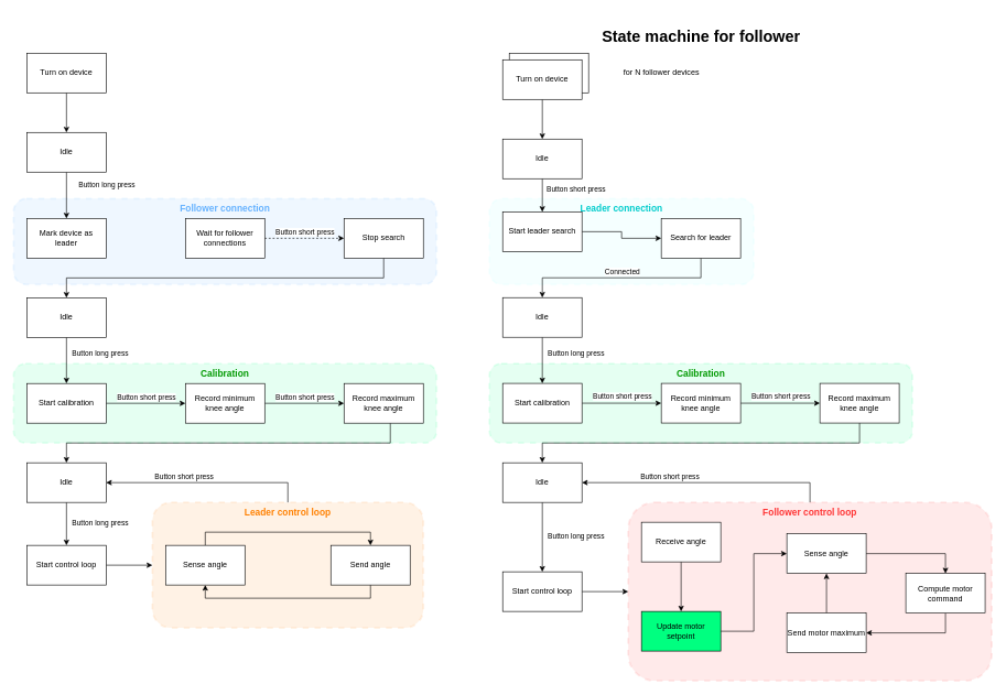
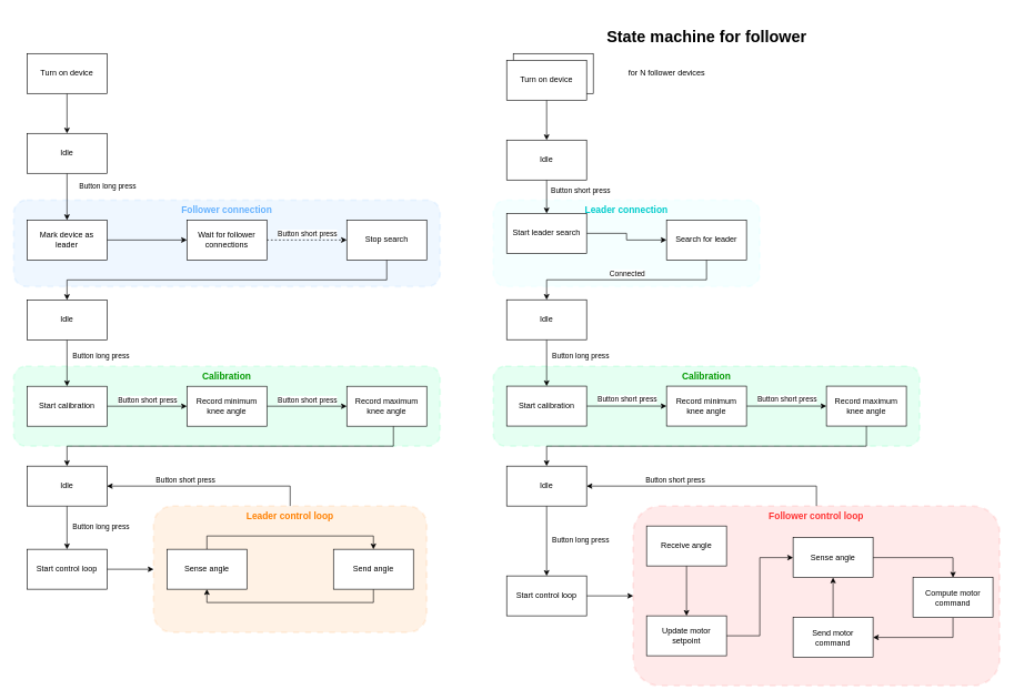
  <mxCell id="0" />
  <mxCell id="1" parent="0" />
  <mxCell id="2" value="Follower control loop" style="rounded=1;whiteSpace=wrap;html=1;fillColor=#FF3333;strokeColor=#FF3333;strokeWidth=3;dashed=1;align=center;verticalAlign=top;fontStyle=1;fontSize=14;fontColor=#FF3333;fillStyle=auto;glass=0;shadow=0;opacity=10;" parent="1" vertex="1"><mxGeometry x="950" y="760" width="550" height="270" as="geometry" /></mxCell>
  <mxCell id="3" value="&lt;font&gt;Leader connection&lt;/font&gt;" style="rounded=1;whiteSpace=wrap;html=1;fillColor=#99FFFF;strokeColor=#99FFFF;strokeWidth=3;dashed=1;align=center;verticalAlign=top;fontStyle=1;fontSize=14;fontColor=#00CCCC;fillStyle=auto;glass=0;shadow=0;opacity=10;" parent="1" vertex="1"><mxGeometry x="740" y="300.19" width="400" height="130" as="geometry" /></mxCell>
  <mxCell id="4" value="&lt;font color=&quot;#009900&quot;&gt;Calibration&lt;/font&gt;" style="rounded=1;whiteSpace=wrap;html=1;fillColor=#00FF80;strokeColor=#00FF80;strokeWidth=3;dashed=1;align=center;verticalAlign=top;fontStyle=1;fontSize=14;fontColor=#00FF80;fillStyle=auto;glass=0;shadow=0;opacity=10;" parent="1" vertex="1"><mxGeometry x="20" y="550" width="640" height="120" as="geometry" /></mxCell>
  <mxCell id="5" value="&lt;font color=&quot;#66b2ff&quot;&gt;Follower connection&lt;/font&gt;" style="rounded=1;whiteSpace=wrap;html=1;fillColor=#66B2FF;strokeColor=#66B2FF;strokeWidth=3;dashed=1;align=center;verticalAlign=top;fontStyle=1;fontSize=14;fontColor=#00FF80;fillStyle=auto;glass=0;shadow=0;opacity=10;" parent="1" vertex="1"><mxGeometry x="20" y="300.19" width="640" height="130" as="geometry" /></mxCell>
  <mxCell id="6" style="edgeStyle=orthogonalEdgeStyle;rounded=0;orthogonalLoop=1;jettySize=auto;html=1;entryX=1;entryY=0.5;entryDx=0;entryDy=0;exitX=0.5;exitY=0;exitDx=0;exitDy=0;" parent="1" source="8" target="37" edge="1"><mxGeometry relative="1" as="geometry"><Array as="points"><mxPoint x="435" y="730" /></Array></mxGeometry></mxCell>
  <mxCell id="7" value="Button short press" style="edgeLabel;html=1;align=center;verticalAlign=middle;resizable=0;points=[];" parent="6" vertex="1" connectable="0"><mxGeometry x="0.566" y="5" relative="1" as="geometry"><mxPoint x="51" y="-15" as="offset" /></mxGeometry></mxCell>
  <mxCell id="8" value="Leader control loop" style="rounded=1;whiteSpace=wrap;html=1;fillColor=#FF8000;strokeColor=#FF8000;strokeWidth=3;dashed=1;align=center;verticalAlign=top;fontStyle=1;fontSize=14;fontColor=#FF8000;fillStyle=auto;glass=0;shadow=0;opacity=10;" parent="1" vertex="1"><mxGeometry x="230" y="760" width="410" height="190" as="geometry" /></mxCell>
  <mxCell id="9" value="for N follower devices" style="text;html=1;align=center;verticalAlign=middle;resizable=0;points=[];autosize=1;strokeColor=none;fillColor=none;" parent="1" vertex="1"><mxGeometry x="930" y="95" width="140" height="30" as="geometry" /></mxCell>
  <mxCell id="10" value="Turn on device" style="rounded=0;whiteSpace=wrap;html=1;" parent="1" vertex="1"><mxGeometry x="770" y="80" width="120" height="60" as="geometry" /></mxCell>
  <mxCell id="11" style="edgeStyle=orthogonalEdgeStyle;rounded=0;orthogonalLoop=1;jettySize=auto;html=1;entryX=0.5;entryY=0;entryDx=0;entryDy=0;" parent="1" source="12" target="48" edge="1"><mxGeometry relative="1" as="geometry" /></mxCell>
  <mxCell id="12" value="Turn on device" style="rounded=0;whiteSpace=wrap;html=1;" parent="1" vertex="1"><mxGeometry x="760" y="90" width="120" height="60" as="geometry" /></mxCell>
  <mxCell id="13" style="edgeStyle=orthogonalEdgeStyle;rounded=0;orthogonalLoop=1;jettySize=auto;html=1;entryX=0.5;entryY=0;entryDx=0;entryDy=0;" parent="1" source="14" target="40" edge="1"><mxGeometry relative="1" as="geometry" /></mxCell>
  <mxCell id="14" value="Turn on device" style="rounded=0;whiteSpace=wrap;html=1;" parent="1" vertex="1"><mxGeometry x="40" y="80" width="120" height="60" as="geometry" /></mxCell>
+ <mxCell id="15" style="edgeStyle=orthogonalEdgeStyle;rounded=0;orthogonalLoop=1;jettySize=auto;html=1;" parent="1" source="16" target="19" edge="1"><mxGeometry relative="1" as="geometry" /></mxCell>
  <mxCell id="16" value="Mark device as&lt;br&gt;leader" style="rounded=0;whiteSpace=wrap;html=1;" parent="1" vertex="1"><mxGeometry x="40" y="330.19" width="120" height="60" as="geometry" /></mxCell>
  <mxCell id="17" style="edgeStyle=orthogonalEdgeStyle;rounded=0;orthogonalLoop=1;jettySize=auto;html=1;entryX=0;entryY=0.5;entryDx=0;entryDy=0;dashed=1;" parent="1" source="19" target="21" edge="1"><mxGeometry relative="1" as="geometry" /></mxCell>
  <mxCell id="18" value="Button short press" style="edgeLabel;html=1;align=center;verticalAlign=middle;resizable=0;points=[];" parent="17" vertex="1" connectable="0"><mxGeometry x="0.253" y="-2" relative="1" as="geometry"><mxPoint x="-15" y="-12" as="offset" /></mxGeometry></mxCell>
  <mxCell id="19" value="Wait for follower connections" style="rounded=0;whiteSpace=wrap;html=1;" parent="1" vertex="1"><mxGeometry x="280" y="330.19" width="120" height="60" as="geometry" /></mxCell>
  <mxCell id="20" style="edgeStyle=orthogonalEdgeStyle;rounded=0;orthogonalLoop=1;jettySize=auto;html=1;exitX=0.5;exitY=1;exitDx=0;exitDy=0;" parent="1" source="21" target="43" edge="1"><mxGeometry relative="1" as="geometry"><Array as="points"><mxPoint x="580" y="420.19" /><mxPoint x="100" y="420.19" /></Array></mxGeometry></mxCell>
  <mxCell id="21" value="Stop search" style="rounded=0;whiteSpace=wrap;html=1;" parent="1" vertex="1"><mxGeometry x="520" y="330.19" width="120" height="60" as="geometry" /></mxCell>
  <mxCell id="22" value="&lt;h1&gt;&lt;b&gt;State machine for follower&lt;/b&gt;&lt;/h1&gt;" style="text;html=1;align=center;verticalAlign=middle;resizable=0;points=[];autosize=1;strokeColor=none;fillColor=none;" parent="1" vertex="1"><mxGeometry x="900" y="20" width="320" height="70" as="geometry" /></mxCell>
  <mxCell id="23" style="edgeStyle=orthogonalEdgeStyle;rounded=0;orthogonalLoop=1;jettySize=auto;html=1;entryX=0.5;entryY=0;entryDx=0;entryDy=0;exitX=0.5;exitY=0;exitDx=0;exitDy=0;" parent="1" source="24" target="26" edge="1"><mxGeometry relative="1" as="geometry"><mxPoint x="580" y="1015" as="targetPoint" /><Array as="points"><mxPoint x="310" y="805" /><mxPoint x="560" y="805" /></Array></mxGeometry></mxCell>
  <mxCell id="24" value="Sense angle" style="rounded=0;whiteSpace=wrap;html=1;" parent="1" vertex="1"><mxGeometry x="250" y="825" width="120" height="60" as="geometry" /></mxCell>
  <mxCell id="25" style="edgeStyle=orthogonalEdgeStyle;rounded=0;orthogonalLoop=1;jettySize=auto;html=1;entryX=0.5;entryY=1;entryDx=0;entryDy=0;exitX=0.5;exitY=1;exitDx=0;exitDy=0;" parent="1" source="26" target="24" edge="1"><mxGeometry relative="1" as="geometry" /></mxCell>
  <mxCell id="26" value="Send angle" style="rounded=0;whiteSpace=wrap;html=1;" parent="1" vertex="1"><mxGeometry x="500" y="825" width="120" height="60" as="geometry" /></mxCell>
  <mxCell id="27" style="edgeStyle=orthogonalEdgeStyle;rounded=0;orthogonalLoop=1;jettySize=auto;html=1;entryX=0;entryY=0.5;entryDx=0;entryDy=0;" parent="1" source="29" target="32" edge="1"><mxGeometry relative="1" as="geometry" /></mxCell>
  <mxCell id="28" value="Button short press" style="edgeLabel;html=1;align=center;verticalAlign=middle;resizable=0;points=[];" parent="27" vertex="1" connectable="0"><mxGeometry x="0.022" y="-1" relative="1" as="geometry"><mxPoint x="-1" y="-11" as="offset" /></mxGeometry></mxCell>
  <mxCell id="29" value="Start calibration" style="rounded=0;whiteSpace=wrap;html=1;" parent="1" vertex="1"><mxGeometry x="40" y="580" width="120" height="60" as="geometry" /></mxCell>
  <mxCell id="30" style="edgeStyle=orthogonalEdgeStyle;rounded=0;orthogonalLoop=1;jettySize=auto;html=1;entryX=0;entryY=0.5;entryDx=0;entryDy=0;" parent="1" source="32" target="34" edge="1"><mxGeometry relative="1" as="geometry"><mxPoint x="500" y="660" as="targetPoint" /></mxGeometry></mxCell>
  <mxCell id="31" value="Button short press" style="edgeLabel;html=1;align=center;verticalAlign=middle;resizable=0;points=[];" parent="30" vertex="1" connectable="0"><mxGeometry x="-0.266" y="-3" relative="1" as="geometry"><mxPoint x="16" y="-13" as="offset" /></mxGeometry></mxCell>
  <mxCell id="32" value="Record minimum knee angle" style="rounded=0;whiteSpace=wrap;html=1;" parent="1" vertex="1"><mxGeometry x="280" y="580" width="120" height="60" as="geometry" /></mxCell>
  <mxCell id="33" style="edgeStyle=orthogonalEdgeStyle;rounded=0;orthogonalLoop=1;jettySize=auto;html=1;entryX=0.5;entryY=0;entryDx=0;entryDy=0;" parent="1" source="34" target="37" edge="1"><mxGeometry relative="1" as="geometry"><Array as="points"><mxPoint x="590" y="670" /><mxPoint x="100" y="670" /></Array></mxGeometry></mxCell>
  <mxCell id="34" value="Record maximum knee angle" style="rounded=0;whiteSpace=wrap;html=1;" parent="1" vertex="1"><mxGeometry x="520" y="580" width="120" height="60" as="geometry" /></mxCell>
  <mxCell id="35" style="edgeStyle=orthogonalEdgeStyle;rounded=0;orthogonalLoop=1;jettySize=auto;html=1;entryX=0.5;entryY=0;entryDx=0;entryDy=0;exitX=0.5;exitY=1;exitDx=0;exitDy=0;" parent="1" source="37" target="45" edge="1"><mxGeometry relative="1" as="geometry"><mxPoint x="100" y="805" as="sourcePoint" /></mxGeometry></mxCell>
  <mxCell id="36" value="Button long press" style="edgeLabel;html=1;align=center;verticalAlign=middle;resizable=0;points=[];" parent="35" vertex="1" connectable="0"><mxGeometry x="-0.046" y="2" relative="1" as="geometry"><mxPoint x="48" as="offset" /></mxGeometry></mxCell>
  <mxCell id="37" value="Idle" style="rounded=0;whiteSpace=wrap;html=1;" parent="1" vertex="1"><mxGeometry x="40" y="700" width="120" height="60" as="geometry" /></mxCell>
  <mxCell id="38" style="edgeStyle=orthogonalEdgeStyle;rounded=0;orthogonalLoop=1;jettySize=auto;html=1;entryX=0.5;entryY=0;entryDx=0;entryDy=0;" parent="1" source="40" target="16" edge="1"><mxGeometry relative="1" as="geometry" /></mxCell>
  <mxCell id="39" value="Button long press" style="edgeLabel;html=1;align=center;verticalAlign=middle;resizable=0;points=[];" parent="38" vertex="1" connectable="0"><mxGeometry x="-0.192" y="-1" relative="1" as="geometry"><mxPoint x="61" y="-9" as="offset" /></mxGeometry></mxCell>
  <mxCell id="40" value="Idle" style="rounded=0;whiteSpace=wrap;html=1;" parent="1" vertex="1"><mxGeometry x="40" y="200" width="120" height="60" as="geometry" /></mxCell>
  <mxCell id="41" style="edgeStyle=orthogonalEdgeStyle;rounded=0;orthogonalLoop=1;jettySize=auto;html=1;entryX=0.5;entryY=0;entryDx=0;entryDy=0;" parent="1" source="43" target="29" edge="1"><mxGeometry relative="1" as="geometry" /></mxCell>
  <mxCell id="42" value="Button long press" style="edgeLabel;html=1;align=center;verticalAlign=middle;resizable=0;points=[];" parent="41" vertex="1" connectable="0"><mxGeometry x="0.284" y="1" relative="1" as="geometry"><mxPoint x="49" y="-21" as="offset" /></mxGeometry></mxCell>
  <mxCell id="43" value="Idle" style="rounded=0;whiteSpace=wrap;html=1;" parent="1" vertex="1"><mxGeometry x="40" y="450.19" width="120" height="60" as="geometry" /></mxCell>
  <mxCell id="44" style="edgeStyle=orthogonalEdgeStyle;rounded=0;orthogonalLoop=1;jettySize=auto;html=1;entryX=0;entryY=0.5;entryDx=0;entryDy=0;" parent="1" source="45" target="8" edge="1"><mxGeometry relative="1" as="geometry"><mxPoint x="220" y="855" as="targetPoint" /></mxGeometry></mxCell>
  <mxCell id="45" value="Start control loop" style="rounded=0;whiteSpace=wrap;html=1;" parent="1" vertex="1"><mxGeometry x="40" y="825" width="120" height="60" as="geometry" /></mxCell>
  <mxCell id="46" style="edgeStyle=orthogonalEdgeStyle;rounded=0;orthogonalLoop=1;jettySize=auto;html=1;" parent="1" source="48" target="50" edge="1"><mxGeometry relative="1" as="geometry" /></mxCell>
  <mxCell id="47" value="Button short press" style="edgeLabel;html=1;align=center;verticalAlign=middle;resizable=0;points=[];" parent="46" vertex="1" connectable="0"><mxGeometry x="-0.022" y="1" relative="1" as="geometry"><mxPoint x="49" y="-10" as="offset" /></mxGeometry></mxCell>
  <mxCell id="48" value="Idle" style="rounded=0;whiteSpace=wrap;html=1;" parent="1" vertex="1"><mxGeometry x="760" y="210" width="120" height="60" as="geometry" /></mxCell>
  <mxCell id="49" style="edgeStyle=orthogonalEdgeStyle;rounded=0;orthogonalLoop=1;jettySize=auto;html=1;entryX=0;entryY=0.5;entryDx=0;entryDy=0;" parent="1" source="50" target="53" edge="1"><mxGeometry relative="1" as="geometry" /></mxCell>
  <mxCell id="50" value="Start leader search" style="rounded=0;whiteSpace=wrap;html=1;" parent="1" vertex="1"><mxGeometry x="760" y="320.19" width="120" height="60" as="geometry" /></mxCell>
  <mxCell id="51" style="edgeStyle=orthogonalEdgeStyle;rounded=0;orthogonalLoop=1;jettySize=auto;html=1;entryX=0.5;entryY=0;entryDx=0;entryDy=0;" parent="1" source="53" target="65" edge="1"><mxGeometry relative="1" as="geometry"><Array as="points"><mxPoint x="1060" y="420" /><mxPoint x="820" y="420" /></Array></mxGeometry></mxCell>
  <mxCell id="52" value="Connected" style="edgeLabel;html=1;align=center;verticalAlign=middle;resizable=0;points=[];" parent="51" vertex="1" connectable="0"><mxGeometry x="-0.203" y="1" relative="1" as="geometry"><mxPoint x="-30" y="-11" as="offset" /></mxGeometry></mxCell>
  <mxCell id="53" value="Search for leader" style="rounded=0;whiteSpace=wrap;html=1;" parent="1" vertex="1"><mxGeometry x="1000" y="330.19" width="120" height="60" as="geometry" /></mxCell>
  <mxCell id="54" value="&lt;font color=&quot;#009900&quot;&gt;Calibration&lt;/font&gt;" style="rounded=1;whiteSpace=wrap;html=1;fillColor=#00FF80;strokeColor=#00FF80;strokeWidth=3;dashed=1;align=center;verticalAlign=top;fontStyle=1;fontSize=14;fontColor=#00FF80;fillStyle=auto;glass=0;shadow=0;opacity=10;" parent="1" vertex="1"><mxGeometry x="740" y="549.81" width="640" height="120.19" as="geometry" /></mxCell>
  <mxCell id="55" style="edgeStyle=orthogonalEdgeStyle;rounded=0;orthogonalLoop=1;jettySize=auto;html=1;entryX=0;entryY=0.5;entryDx=0;entryDy=0;" parent="1" source="57" target="60" edge="1"><mxGeometry relative="1" as="geometry" /></mxCell>
  <mxCell id="56" value="Button short press" style="edgeLabel;html=1;align=center;verticalAlign=middle;resizable=0;points=[];" parent="55" vertex="1" connectable="0"><mxGeometry x="0.022" y="-1" relative="1" as="geometry"><mxPoint x="-1" y="-11" as="offset" /></mxGeometry></mxCell>
  <mxCell id="57" value="Start calibration" style="rounded=0;whiteSpace=wrap;html=1;" parent="1" vertex="1"><mxGeometry x="760" y="579.81" width="120" height="60" as="geometry" /></mxCell>
  <mxCell id="58" style="edgeStyle=orthogonalEdgeStyle;rounded=0;orthogonalLoop=1;jettySize=auto;html=1;entryX=0;entryY=0.5;entryDx=0;entryDy=0;" parent="1" source="60" target="62" edge="1"><mxGeometry relative="1" as="geometry"><mxPoint x="1220" y="659.81" as="targetPoint" /></mxGeometry></mxCell>
  <mxCell id="59" value="Button short press" style="edgeLabel;html=1;align=center;verticalAlign=middle;resizable=0;points=[];" parent="58" vertex="1" connectable="0"><mxGeometry x="-0.266" y="-3" relative="1" as="geometry"><mxPoint x="16" y="-13" as="offset" /></mxGeometry></mxCell>
  <mxCell id="60" value="Record minimum knee angle" style="rounded=0;whiteSpace=wrap;html=1;" parent="1" vertex="1"><mxGeometry x="1000" y="579.81" width="120" height="60" as="geometry" /></mxCell>
  <mxCell id="61" style="edgeStyle=orthogonalEdgeStyle;rounded=0;orthogonalLoop=1;jettySize=auto;html=1;entryX=0.5;entryY=0;entryDx=0;entryDy=0;" parent="1" source="62" target="74" edge="1"><mxGeometry relative="1" as="geometry"><Array as="points"><mxPoint x="1300" y="670" /><mxPoint x="820" y="670" /></Array></mxGeometry></mxCell>
  <mxCell id="62" value="Record maximum knee angle" style="rounded=0;whiteSpace=wrap;html=1;" parent="1" vertex="1"><mxGeometry x="1240" y="579.81" width="120" height="60" as="geometry" /></mxCell>
  <mxCell id="63" style="edgeStyle=orthogonalEdgeStyle;rounded=0;orthogonalLoop=1;jettySize=auto;html=1;entryX=0.5;entryY=0;entryDx=0;entryDy=0;" parent="1" source="65" target="57" edge="1"><mxGeometry relative="1" as="geometry" /></mxCell>
  <mxCell id="64" value="Button long press" style="edgeLabel;html=1;align=center;verticalAlign=middle;resizable=0;points=[];" parent="63" vertex="1" connectable="0"><mxGeometry x="0.284" y="1" relative="1" as="geometry"><mxPoint x="49" y="-21" as="offset" /></mxGeometry></mxCell>
  <mxCell id="65" value="Idle" style="rounded=0;whiteSpace=wrap;html=1;" parent="1" vertex="1"><mxGeometry x="760" y="450" width="120" height="60" as="geometry" /></mxCell>
  <mxCell id="66" style="edgeStyle=orthogonalEdgeStyle;rounded=0;orthogonalLoop=1;jettySize=auto;html=1;entryX=1;entryY=0.5;entryDx=0;entryDy=0;exitX=0.5;exitY=0;exitDx=0;exitDy=0;" parent="1" source="2" target="74" edge="1"><mxGeometry relative="1" as="geometry"><Array as="points"><mxPoint x="1225" y="730" /></Array></mxGeometry></mxCell>
  <mxCell id="67" value="Button short press" style="edgeLabel;html=1;align=center;verticalAlign=middle;resizable=0;points=[];" parent="66" vertex="1" connectable="0"><mxGeometry x="0.566" y="5" relative="1" as="geometry"><mxPoint x="51" y="-15" as="offset" /></mxGeometry></mxCell>
  <mxCell id="68" style="edgeStyle=orthogonalEdgeStyle;rounded=0;orthogonalLoop=1;jettySize=auto;html=1;entryX=0.5;entryY=0;entryDx=0;entryDy=0;exitX=1;exitY=0.5;exitDx=0;exitDy=0;" parent="1" source="69" target="83" edge="1"><mxGeometry relative="1" as="geometry" /></mxCell>
  <mxCell id="69" value="Sense angle" style="rounded=0;whiteSpace=wrap;html=1;" parent="1" vertex="1"><mxGeometry x="1190" y="807.5" width="120" height="60" as="geometry" /></mxCell>
  <mxCell id="70" style="edgeStyle=orthogonalEdgeStyle;rounded=0;orthogonalLoop=1;jettySize=auto;html=1;entryX=0.5;entryY=0;entryDx=0;entryDy=0;" parent="1" source="71" target="78" edge="1"><mxGeometry relative="1" as="geometry" /></mxCell>
  <mxCell id="71" value="Receive angle" style="rounded=0;whiteSpace=wrap;html=1;" parent="1" vertex="1"><mxGeometry x="970" y="790" width="120" height="60" as="geometry" /></mxCell>
  <mxCell id="72" style="edgeStyle=orthogonalEdgeStyle;rounded=0;orthogonalLoop=1;jettySize=auto;html=1;entryX=0.5;entryY=0;entryDx=0;entryDy=0;exitX=0.5;exitY=1;exitDx=0;exitDy=0;" parent="1" source="74" target="76" edge="1"><mxGeometry relative="1" as="geometry"><mxPoint x="820" y="805" as="sourcePoint" /></mxGeometry></mxCell>
  <mxCell id="73" value="Button long press" style="edgeLabel;html=1;align=center;verticalAlign=middle;resizable=0;points=[];" parent="72" vertex="1" connectable="0"><mxGeometry x="-0.046" y="2" relative="1" as="geometry"><mxPoint x="48" as="offset" /></mxGeometry></mxCell>
  <mxCell id="74" value="Idle" style="rounded=0;whiteSpace=wrap;html=1;" parent="1" vertex="1"><mxGeometry x="760" y="700" width="120" height="60" as="geometry" /></mxCell>
  <mxCell id="75" style="edgeStyle=orthogonalEdgeStyle;rounded=0;orthogonalLoop=1;jettySize=auto;html=1;" parent="1" source="76" target="2" edge="1"><mxGeometry relative="1" as="geometry"><mxPoint x="970" y="855" as="targetPoint" /></mxGeometry></mxCell>
  <mxCell id="76" value="Start control loop" style="rounded=0;whiteSpace=wrap;html=1;" parent="1" vertex="1"><mxGeometry x="760" y="865" width="120" height="60" as="geometry" /></mxCell>
  <mxCell id="77" style="edgeStyle=orthogonalEdgeStyle;rounded=0;orthogonalLoop=1;jettySize=auto;html=1;entryX=0;entryY=0.5;entryDx=0;entryDy=0;" parent="1" source="78" target="69" edge="1"><mxGeometry relative="1" as="geometry" /></mxCell>
- <mxCell id="78" value="Update motor setpoint" style="rounded=0;whiteSpace=wrap;html=1;fillColor=#00ff80;" parent="1" vertex="1"><mxGeometry x="970" y="925" width="120" height="60" as="geometry" /></mxCell>
+ <mxCell id="78" value="Update motor setpoint" style="rounded=0;whiteSpace=wrap;html=1;" parent="1" vertex="1"><mxGeometry x="970" y="925" width="120" height="60" as="geometry" /></mxCell>
  <mxCell id="79" style="edgeStyle=orthogonalEdgeStyle;rounded=0;orthogonalLoop=1;jettySize=auto;html=1;" parent="1" source="80" target="69" edge="1"><mxGeometry relative="1" as="geometry" /></mxCell>
- <mxCell id="80" value="Send motor maximum" style="rounded=0;whiteSpace=wrap;html=1;" parent="1" vertex="1"><mxGeometry x="1190" y="927.5" width="120" height="60" as="geometry" /></mxCell>
+ <mxCell id="80" value="Send motor command" style="rounded=0;whiteSpace=wrap;html=1;" parent="1" vertex="1"><mxGeometry x="1190" y="927.5" width="120" height="60" as="geometry" /></mxCell>
  <mxCell id="81" style="edgeStyle=orthogonalEdgeStyle;rounded=0;orthogonalLoop=1;jettySize=auto;html=1;exitX=0.5;exitY=1;exitDx=0;exitDy=0;" parent="1" source="69" target="69" edge="1"><mxGeometry relative="1" as="geometry" /></mxCell>
  <mxCell id="82" style="edgeStyle=orthogonalEdgeStyle;rounded=0;orthogonalLoop=1;jettySize=auto;html=1;entryX=1;entryY=0.5;entryDx=0;entryDy=0;exitX=0.5;exitY=1;exitDx=0;exitDy=0;" parent="1" source="83" target="80" edge="1"><mxGeometry relative="1" as="geometry" /></mxCell>
  <mxCell id="83" value="Compute motor command" style="rounded=0;whiteSpace=wrap;html=1;" parent="1" vertex="1"><mxGeometry x="1370" y="867.5" width="120" height="60" as="geometry" /></mxCell>
